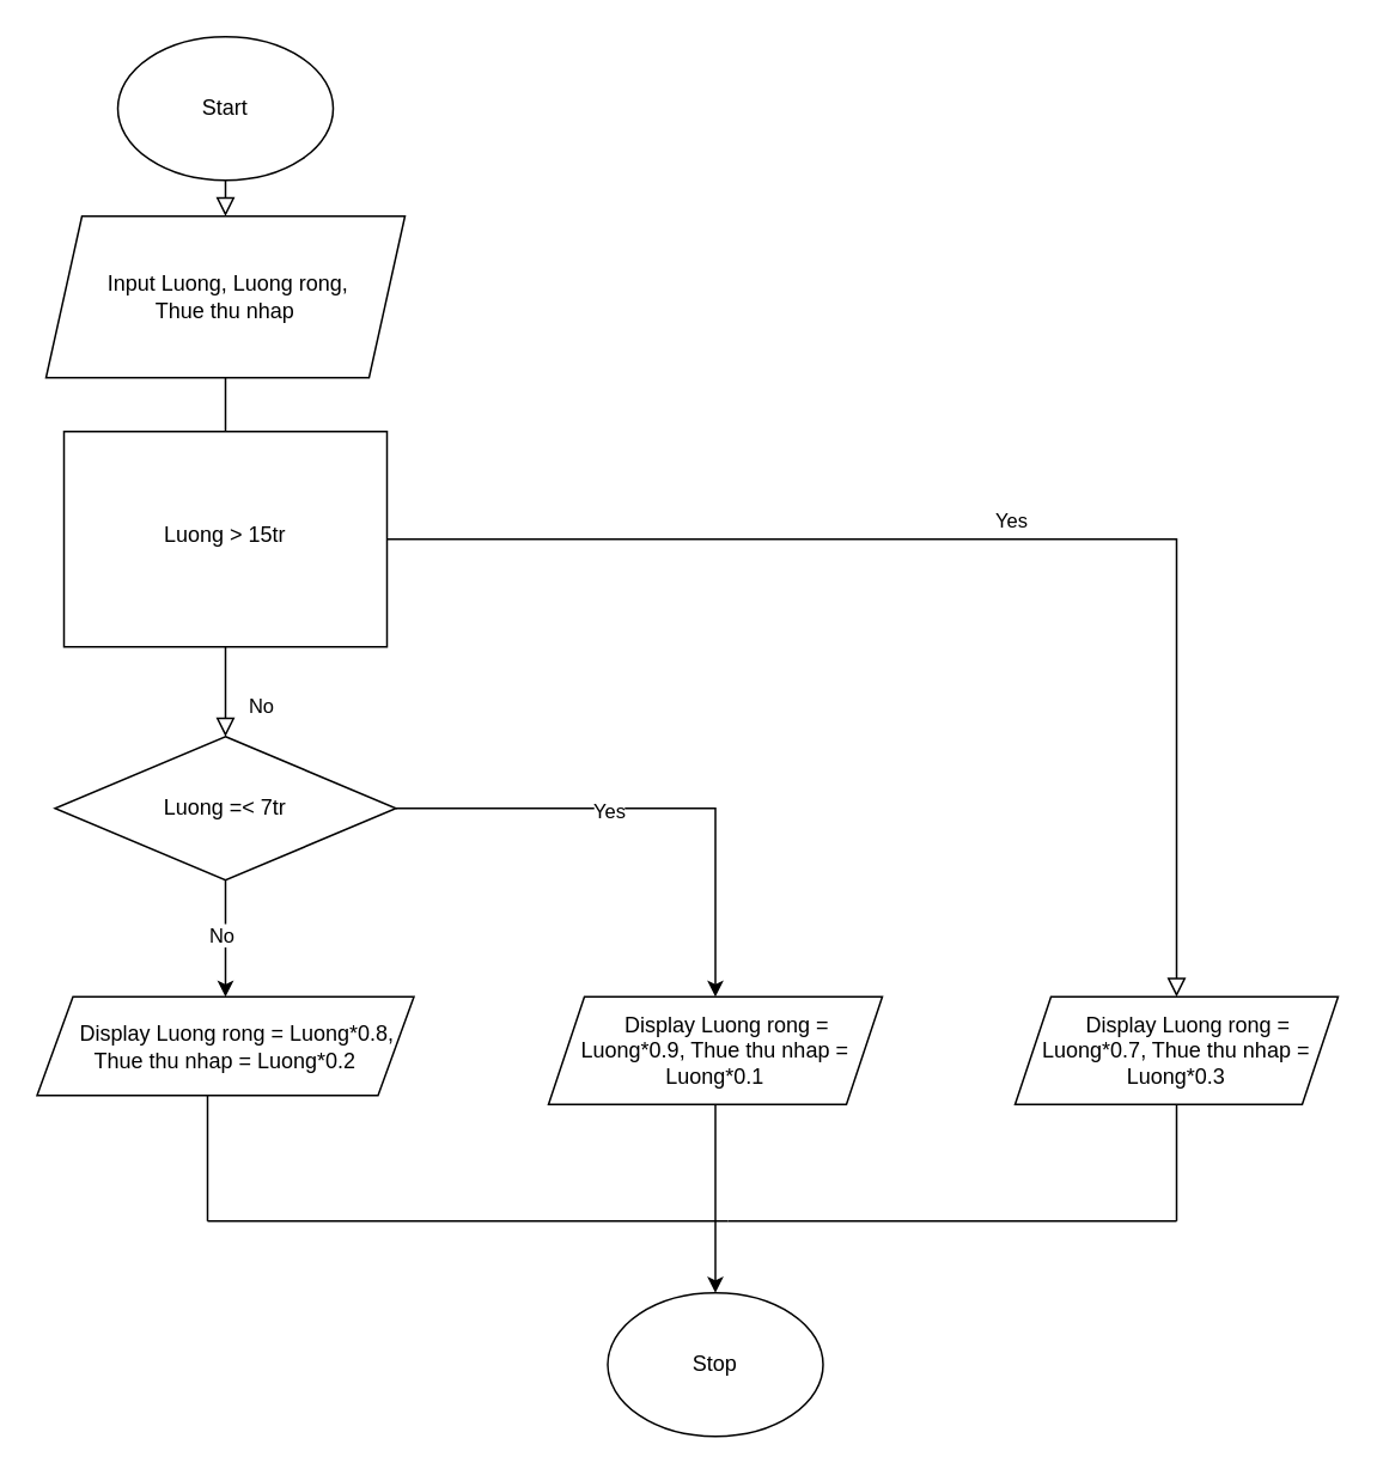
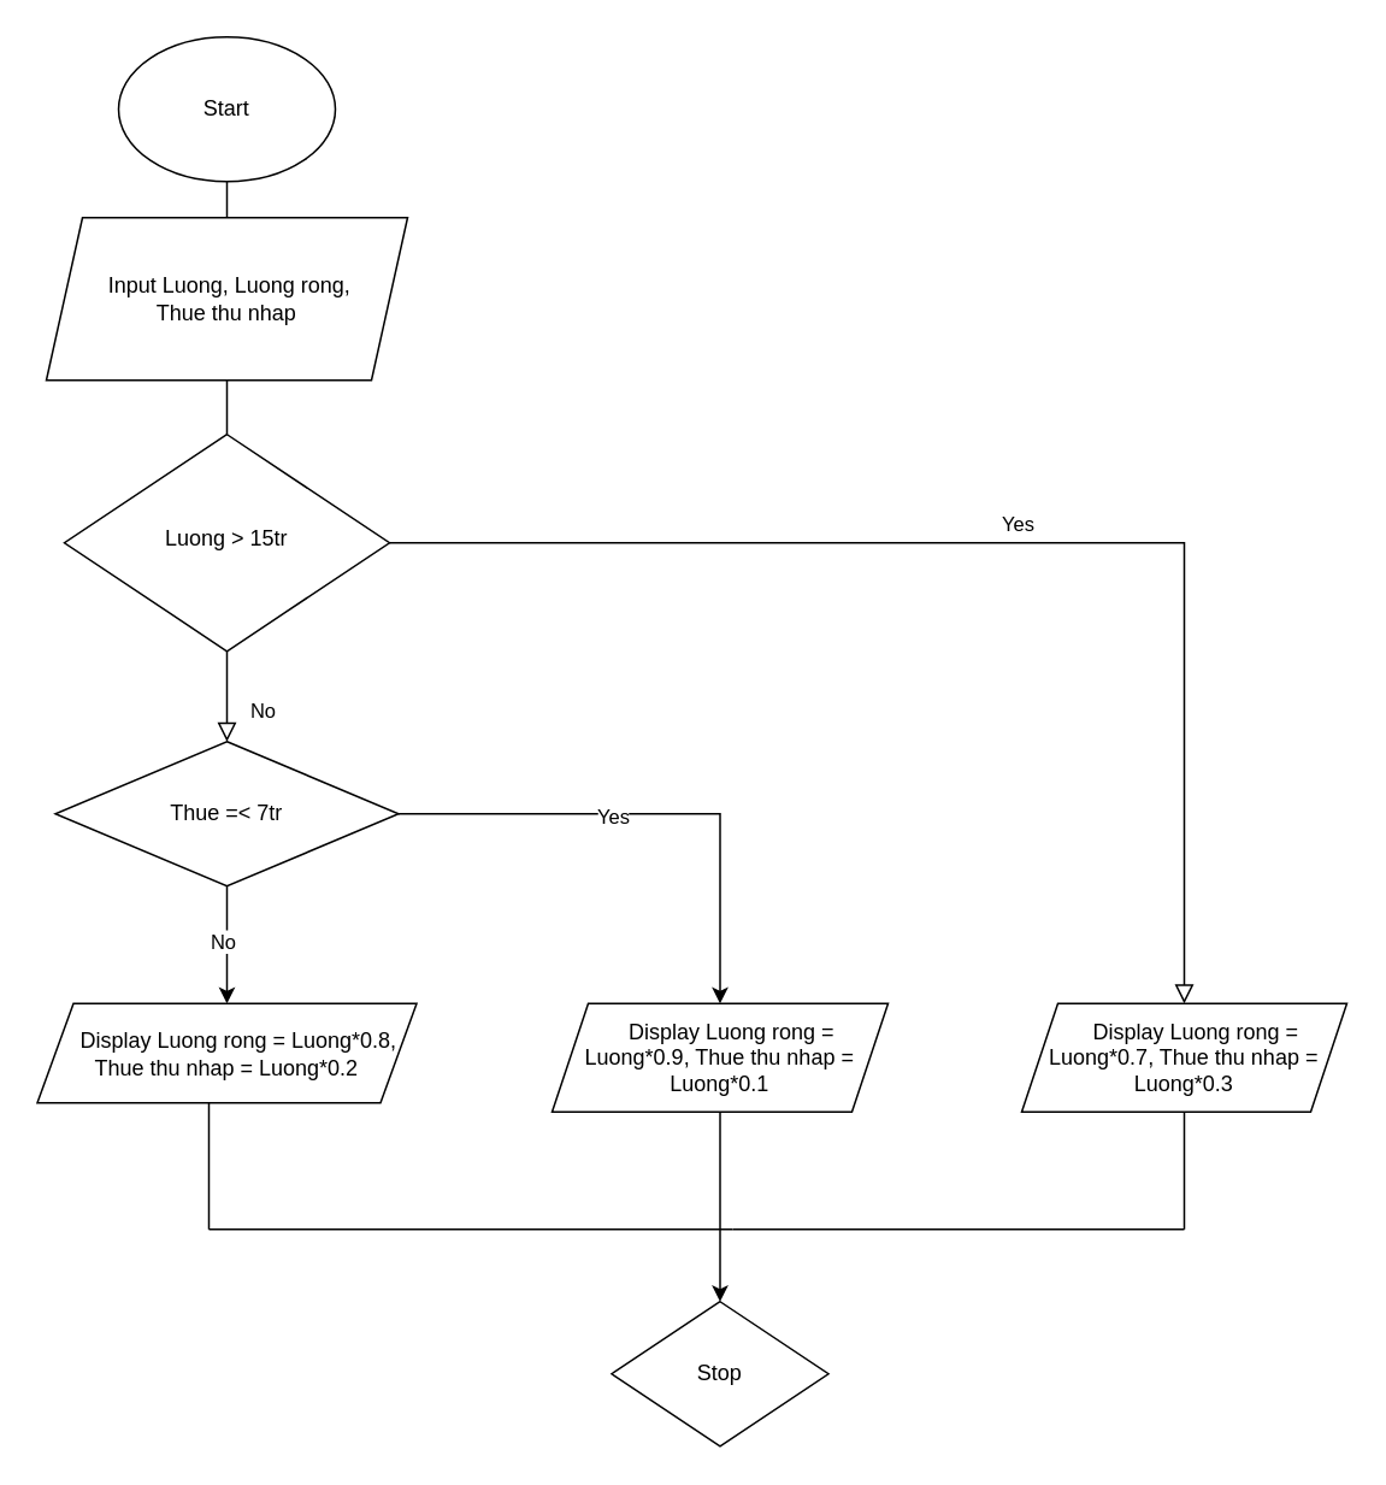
  <mxCell id="0" />
  <mxCell id="1" parent="0" />
- <mxCell id="2" value="" style="rounded=0;html=1;jettySize=auto;orthogonalLoop=1;fontSize=11;endArrow=block;endFill=0;endSize=8;strokeWidth=1;shadow=0;labelBackgroundColor=none;edgeStyle=orthogonalEdgeStyle;exitX=0.5;exitY=1;exitDx=0;exitDy=0;entryX=0.5;entryY=0;entryDx=0;entryDy=0;" parent="1" source="7" target="8" edge="1"><mxGeometry relative="1" as="geometry"><mxPoint x="125" y="120" as="sourcePoint" /><mxPoint x="125" y="170" as="targetPoint" /></mxGeometry></mxCell>
+ <mxCell id="2" value="" style="rounded=0;html=1;jettySize=auto;orthogonalLoop=1;fontSize=11;endArrow=none;endFill=0;endSize=8;strokeWidth=1;shadow=0;labelBackgroundColor=none;edgeStyle=orthogonalEdgeStyle;exitX=0.5;exitY=1;exitDx=0;exitDy=0;entryX=0.5;entryY=0;entryDx=0;entryDy=0;" parent="1" source="7" target="8" edge="1"><mxGeometry relative="1" as="geometry"><mxPoint x="125" y="120" as="sourcePoint" /><mxPoint x="125" y="170" as="targetPoint" /></mxGeometry></mxCell>
  <mxCell id="3" value="" style="rounded=0;html=1;jettySize=auto;orthogonalLoop=1;fontSize=11;endArrow=none;endFill=0;endSize=8;strokeWidth=1;shadow=0;labelBackgroundColor=none;edgeStyle=orthogonalEdgeStyle;" parent="1" source="8" target="6" edge="1"><mxGeometry y="20" relative="1" as="geometry"><mxPoint as="offset" /><mxPoint x="125" y="250" as="sourcePoint" /></mxGeometry></mxCell>
  <mxCell id="4" value="No" style="rounded=0;html=1;jettySize=auto;orthogonalLoop=1;fontSize=11;endArrow=block;endFill=0;endSize=8;strokeWidth=1;shadow=0;labelBackgroundColor=none;edgeStyle=orthogonalEdgeStyle;entryX=0.5;entryY=0;entryDx=0;entryDy=0;" parent="1" source="6" target="14" edge="1"><mxGeometry x="0.333" y="20" relative="1" as="geometry"><mxPoint as="offset" /><mxPoint x="125" y="390" as="targetPoint" /></mxGeometry></mxCell>
  <mxCell id="5" value="Yes" style="edgeStyle=orthogonalEdgeStyle;rounded=0;html=1;jettySize=auto;orthogonalLoop=1;fontSize=11;endArrow=block;endFill=0;endSize=8;strokeWidth=1;shadow=0;labelBackgroundColor=none;entryX=0.5;entryY=0;entryDx=0;entryDy=0;" parent="1" source="6" target="9" edge="1"><mxGeometry y="10" relative="1" as="geometry"><mxPoint as="offset" /><mxPoint x="585" y="480" as="targetPoint" /></mxGeometry></mxCell>
- <mxCell id="6" value="Luong &amp;gt; 15tr" style="whiteSpace=wrap;html=1;shadow=0;fontFamily=Helvetica;fontSize=12;align=center;strokeWidth=1;spacing=6;spacingTop=-4;rounded=0;" parent="1" vertex="1"><mxGeometry x="35" y="240" width="180" height="120" as="geometry" /></mxCell>
+ <mxCell id="6" value="Luong &amp;gt; 15tr" style="rhombus;whiteSpace=wrap;html=1;shadow=0;fontFamily=Helvetica;fontSize=12;align=center;strokeWidth=1;spacing=6;spacingTop=-4;" parent="1" vertex="1"><mxGeometry x="35" y="240" width="180" height="120" as="geometry" /></mxCell>
  <mxCell id="7" value="Start" style="ellipse;whiteSpace=wrap;html=1;" vertex="1" parent="1"><mxGeometry x="65" y="20" width="120" height="80" as="geometry" /></mxCell>
  <mxCell id="8" value="&amp;nbsp;Input Luong, Luong rong, &lt;br&gt;Thue thu nhap" style="shape=parallelogram;perimeter=parallelogramPerimeter;whiteSpace=wrap;html=1;fixedSize=1;" vertex="1" parent="1"><mxGeometry x="25" y="120" width="200" height="90" as="geometry" /></mxCell>
  <mxCell id="9" value="&amp;nbsp; &amp;nbsp; Display Luong rong = Luong*0.7, Thue thu nhap = Luong*0.3" style="shape=parallelogram;perimeter=parallelogramPerimeter;whiteSpace=wrap;html=1;fixedSize=1;" vertex="1" parent="1"><mxGeometry x="565" y="555" width="180" height="60" as="geometry" /></mxCell>
  <mxCell id="10" value="" style="edgeStyle=orthogonalEdgeStyle;rounded=0;orthogonalLoop=1;jettySize=auto;html=1;" edge="1" parent="1" source="14" target="15"><mxGeometry relative="1" as="geometry" /></mxCell>
  <mxCell id="11" value="Yes" style="edgeLabel;html=1;align=center;verticalAlign=middle;resizable=0;points=[];" vertex="1" connectable="0" parent="10"><mxGeometry x="-0.163" y="-1" relative="1" as="geometry"><mxPoint as="offset" /></mxGeometry></mxCell>
  <mxCell id="12" value="" style="edgeStyle=orthogonalEdgeStyle;rounded=0;orthogonalLoop=1;jettySize=auto;html=1;" edge="1" parent="1" source="14" target="16"><mxGeometry relative="1" as="geometry" /></mxCell>
  <mxCell id="13" value="No" style="edgeLabel;html=1;align=center;verticalAlign=middle;resizable=0;points=[];" vertex="1" connectable="0" parent="12"><mxGeometry x="-0.087" y="-3" relative="1" as="geometry"><mxPoint as="offset" /></mxGeometry></mxCell>
- <mxCell id="14" value="Luong =&amp;lt; 7tr" style="rhombus;whiteSpace=wrap;html=1;" vertex="1" parent="1"><mxGeometry x="30" y="410" width="190" height="80" as="geometry" /></mxCell>
+ <mxCell id="14" value="Thue =&amp;lt; 7tr" style="rhombus;whiteSpace=wrap;html=1;" vertex="1" parent="1"><mxGeometry x="30" y="410" width="190" height="80" as="geometry" /></mxCell>
  <mxCell id="15" value="&amp;nbsp; &amp;nbsp; Display Luong rong = Luong*0.9, Thue thu nhap = Luong*0.1" style="shape=parallelogram;perimeter=parallelogramPerimeter;whiteSpace=wrap;html=1;fixedSize=1;" vertex="1" parent="1"><mxGeometry x="305" y="555" width="186" height="60" as="geometry" /></mxCell>
  <mxCell id="16" value="&amp;nbsp; &amp;nbsp; Display Luong rong = Luong*0.8, Thue thu nhap = Luong*0.2" style="shape=parallelogram;perimeter=parallelogramPerimeter;whiteSpace=wrap;html=1;fixedSize=1;" vertex="1" parent="1"><mxGeometry x="20" y="555" width="210" height="55" as="geometry" /></mxCell>
- <mxCell id="17" value="Stop" style="ellipse;whiteSpace=wrap;html=1;" vertex="1" parent="1"><mxGeometry x="338" y="720" width="120" height="80" as="geometry" /></mxCell>
+ <mxCell id="17" value="Stop" style="rhombus;whiteSpace=wrap;html=1;" vertex="1" parent="1"><mxGeometry x="338" y="720" width="120" height="80" as="geometry" /></mxCell>
  <mxCell id="18" value="" style="edgeStyle=none;orthogonalLoop=1;jettySize=auto;html=1;rounded=0;entryX=0.5;entryY=0;entryDx=0;entryDy=0;" edge="1" parent="1" source="15" target="17"><mxGeometry width="80" relative="1" as="geometry"><mxPoint x="384" y="620" as="sourcePoint" /><mxPoint x="398" y="680" as="targetPoint" /><Array as="points" /></mxGeometry></mxCell>
  <mxCell id="19" value="" style="endArrow=none;html=1;rounded=0;" edge="1" parent="1"><mxGeometry width="50" height="50" relative="1" as="geometry"><mxPoint x="115" y="680" as="sourcePoint" /><mxPoint x="405" y="680" as="targetPoint" /></mxGeometry></mxCell>
  <mxCell id="20" value="" style="endArrow=none;html=1;rounded=0;" edge="1" parent="1"><mxGeometry width="50" height="50" relative="1" as="geometry"><mxPoint x="405" y="680" as="sourcePoint" /><mxPoint x="655" y="680" as="targetPoint" /></mxGeometry></mxCell>
  <mxCell id="21" value="" style="endArrow=none;html=1;rounded=0;" edge="1" parent="1"><mxGeometry width="50" height="50" relative="1" as="geometry"><mxPoint x="115" y="680" as="sourcePoint" /><mxPoint x="115" y="610" as="targetPoint" /></mxGeometry></mxCell>
  <mxCell id="22" value="" style="endArrow=none;html=1;rounded=0;" edge="1" parent="1" target="9"><mxGeometry width="50" height="50" relative="1" as="geometry"><mxPoint x="655" y="680" as="sourcePoint" /><mxPoint x="455" y="580" as="targetPoint" /></mxGeometry></mxCell>
